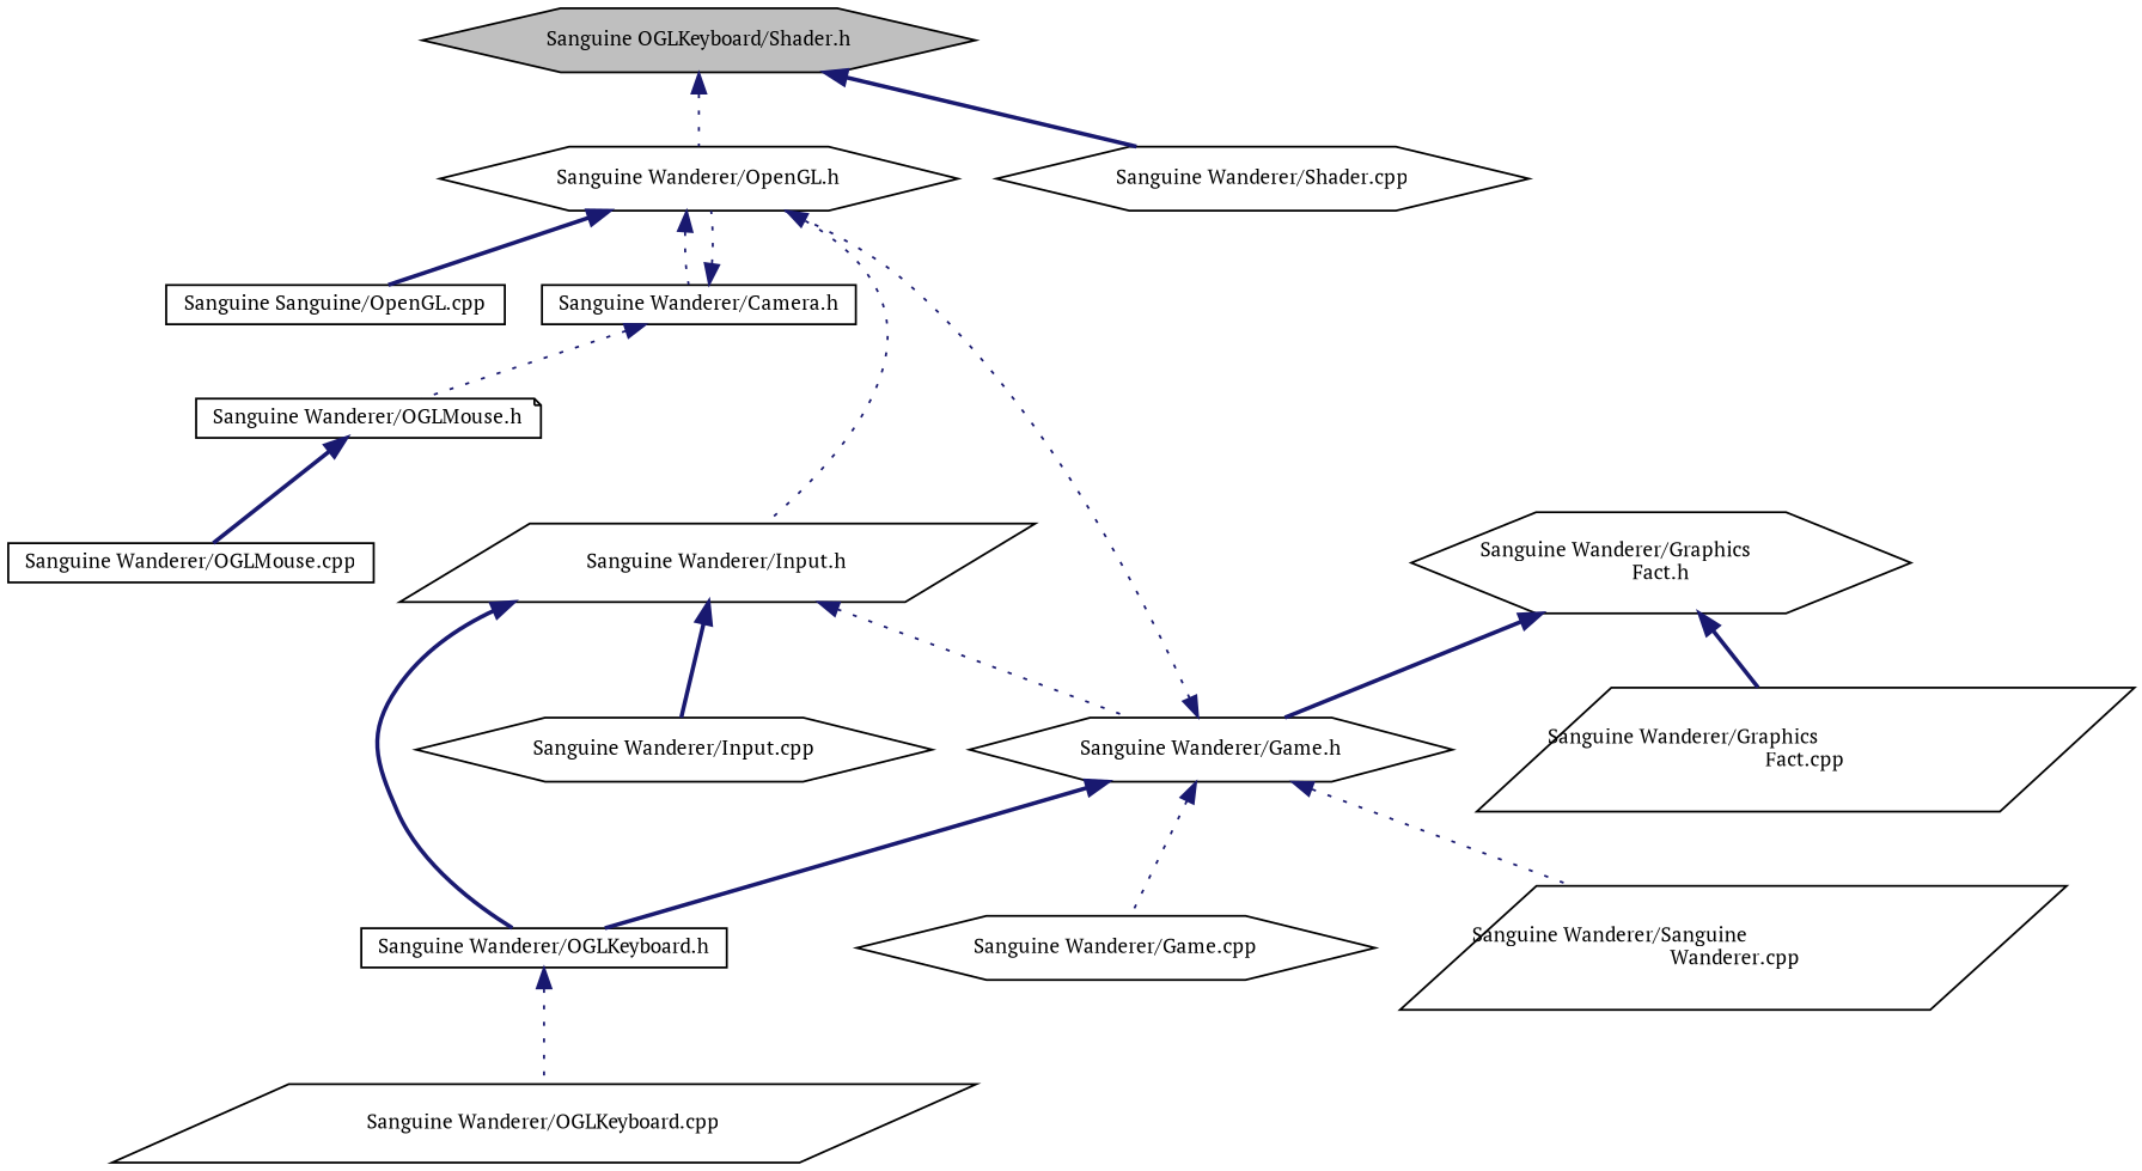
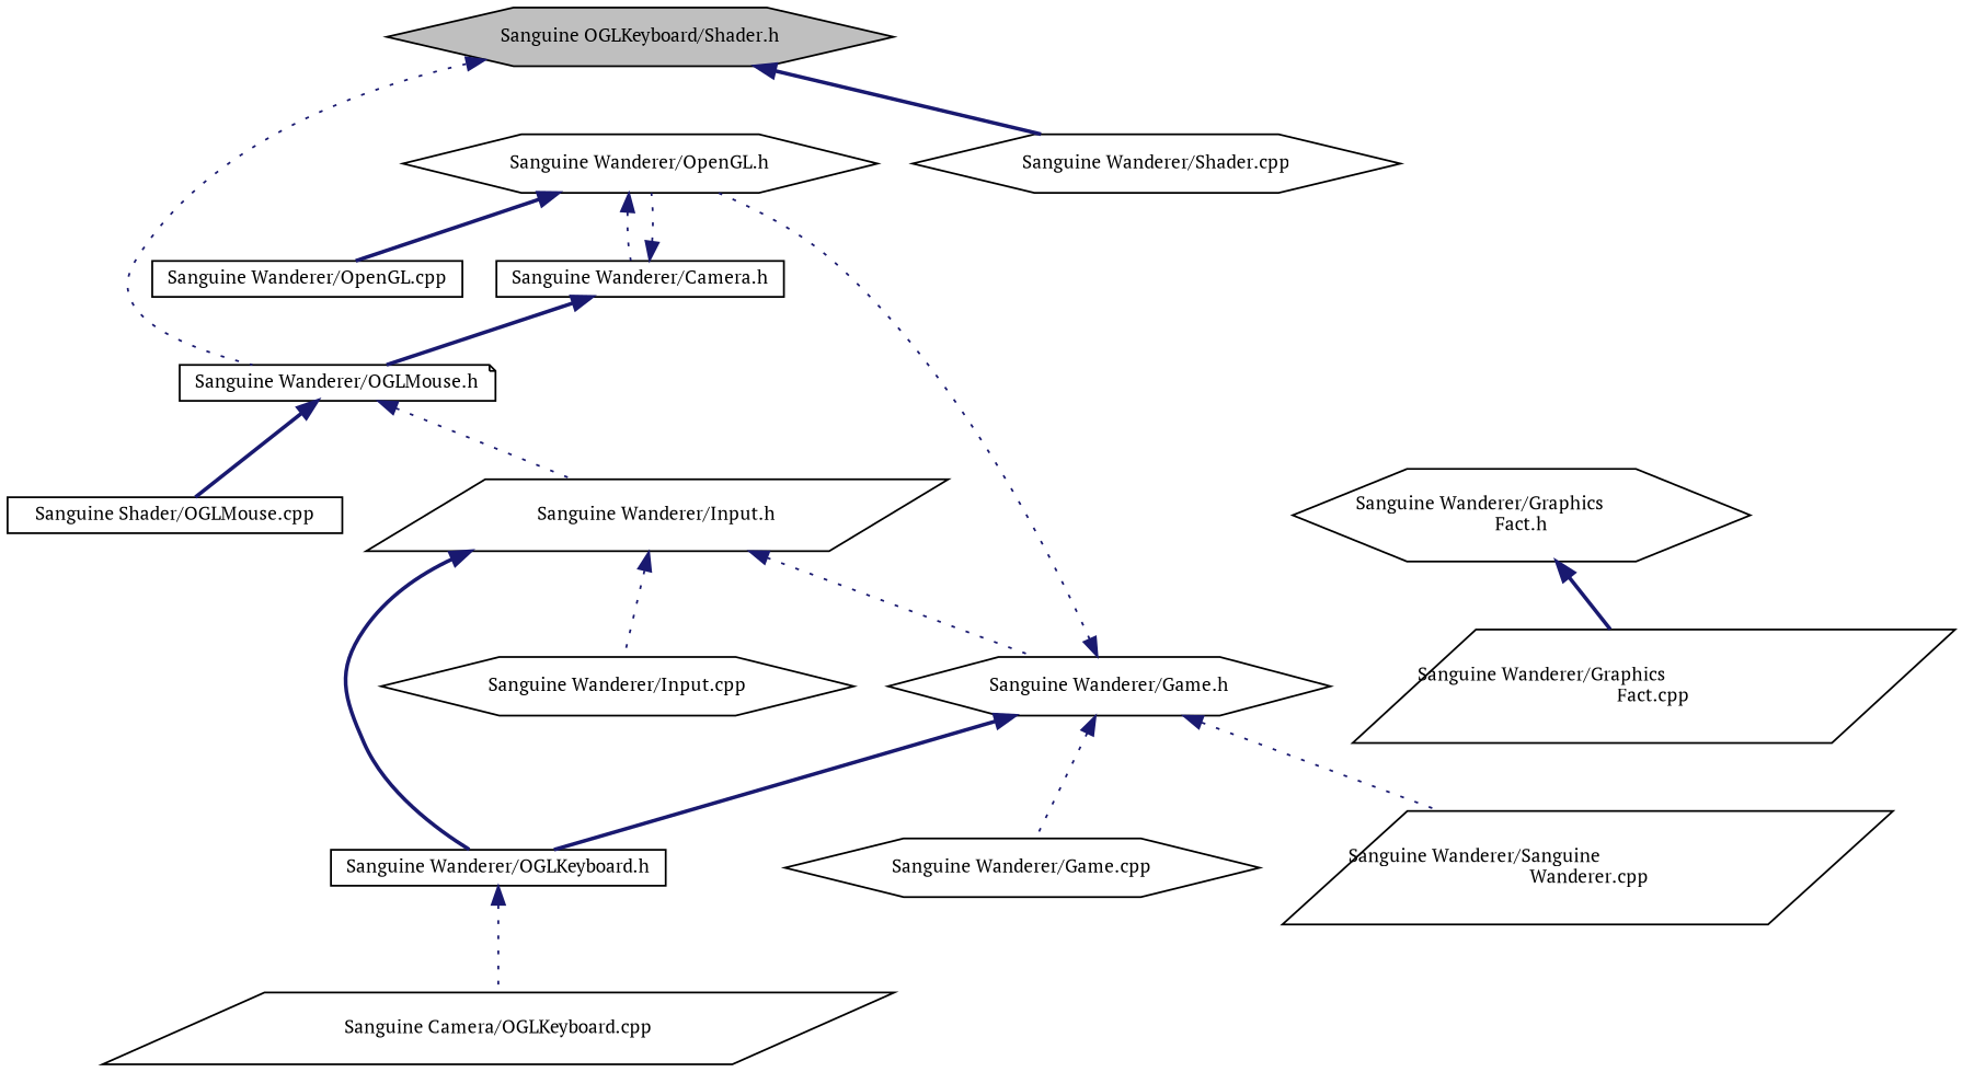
  digraph {
    fontname="PT Serif"
    node [color=black fillcolor=white fontname="PT Serif" fontsize=10 shape=hexagon style=filled]
    edge [color=midnightblue dir=back fontname="PT Serif" fontsize=10 labelfontname=Helvetica labelfontsize=10 style=dotted]
    n1 [fillcolor=grey75 fontcolor=black height=0.2 label="Sanguine OGLKeyboard/Shader.h" width=0.4]
    n2 [height=0.2 label="Sanguine Wanderer/OpenGL.h" width=0.4]
    n3 [height=0.2 label="Sanguine Wanderer/Shader.cpp" width=0.4]
    n4 [height=0.2 label="Sanguine Wanderer/Camera.h" shape=box width=0.4]
-   n5 [height=0.2 label="Sanguine Sanguine/OpenGL.cpp" shape=box width=0.4]
+   n5 [height=0.2 label="Sanguine Wanderer/OpenGL.cpp" shape=box width=0.4]
    n6 [height=0.2 label="Sanguine Wanderer/OGLMouse.h" shape=note width=0.4]
    n7 [height=0.2 label="Sanguine Wanderer/Graphics\lFact.h" width=0.4]
    n8 [height=0.2 label="Sanguine Wanderer/Game.h" width=0.4]
    n9 [height=0.2 label="Sanguine Wanderer/Graphics\lFact.cpp" shape=parallelogram width=0.4]
    n10 [height=0.2 label="Sanguine Wanderer/Input.h" shape=parallelogram width=0.4]
-   n11 [height=0.2 label="Sanguine Wanderer/OGLMouse.cpp" shape=box width=0.4]
+   n11 [height=0.2 label="Sanguine Shader/OGLMouse.cpp" shape=box width=0.4]
    n12 [height=0.2 label="Sanguine Wanderer/Input.cpp" width=0.4]
    n13 [height=0.2 label="Sanguine Wanderer/OGLKeyboard.h" shape=box width=0.4]
    n14 [height=0.2 label="Sanguine Wanderer/Game.cpp" width=0.4]
    n15 [height=0.2 label="Sanguine Wanderer/Sanguine\l Wanderer.cpp" shape=parallelogram width=0.4]
-   n16 [height=0.2 label="Sanguine Wanderer/OGLKeyboard.cpp" shape=parallelogram width=0.4]
-   n1 -> n2
+   n16 [height=0.2 label="Sanguine Camera/OGLKeyboard.cpp" shape=parallelogram width=0.4]
+   n1 -> n6
    n1 -> n3 [style=bold]
    n2 -> n4
    n2 -> n5 [style=bold]
    n4 -> n2
-   n4 -> n6
-   n2 -> n10
+   n4 -> n6 [style=bold]
+   n6 -> n10
    n6 -> n11 [style=bold]
-   n7 -> n8 [style=bold]
    n7 -> n9 [style=bold]
    n8 -> n2
    n8 -> n13 [style=bold]
    n8 -> n14
    n8 -> n15
    n10 -> n8
-   n10 -> n12 [style=bold]
+   n10 -> n12
    n10 -> n13 [style=bold]
    n13 -> n16
  }
